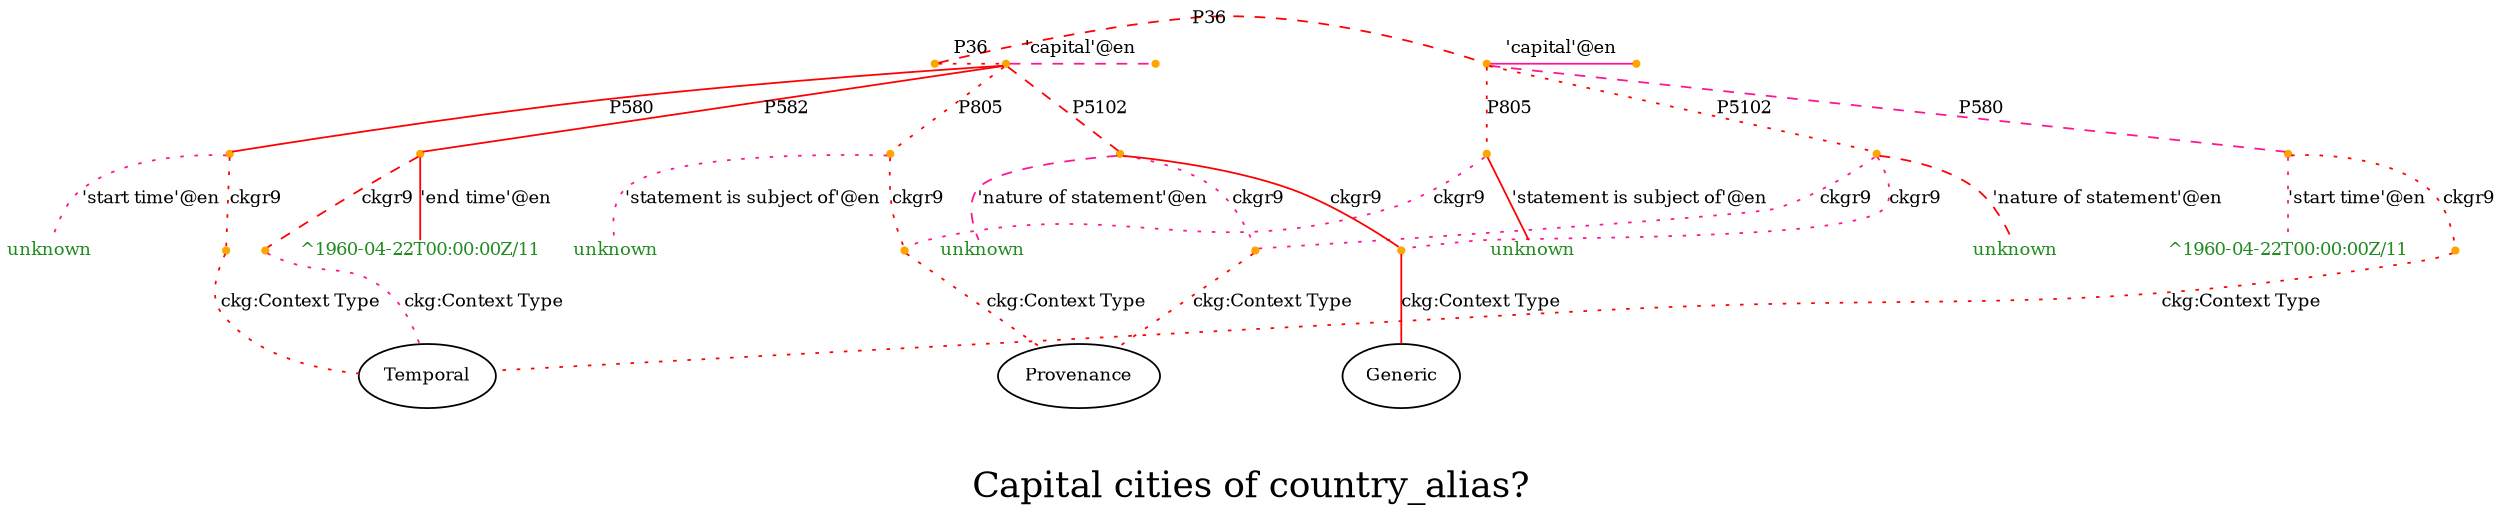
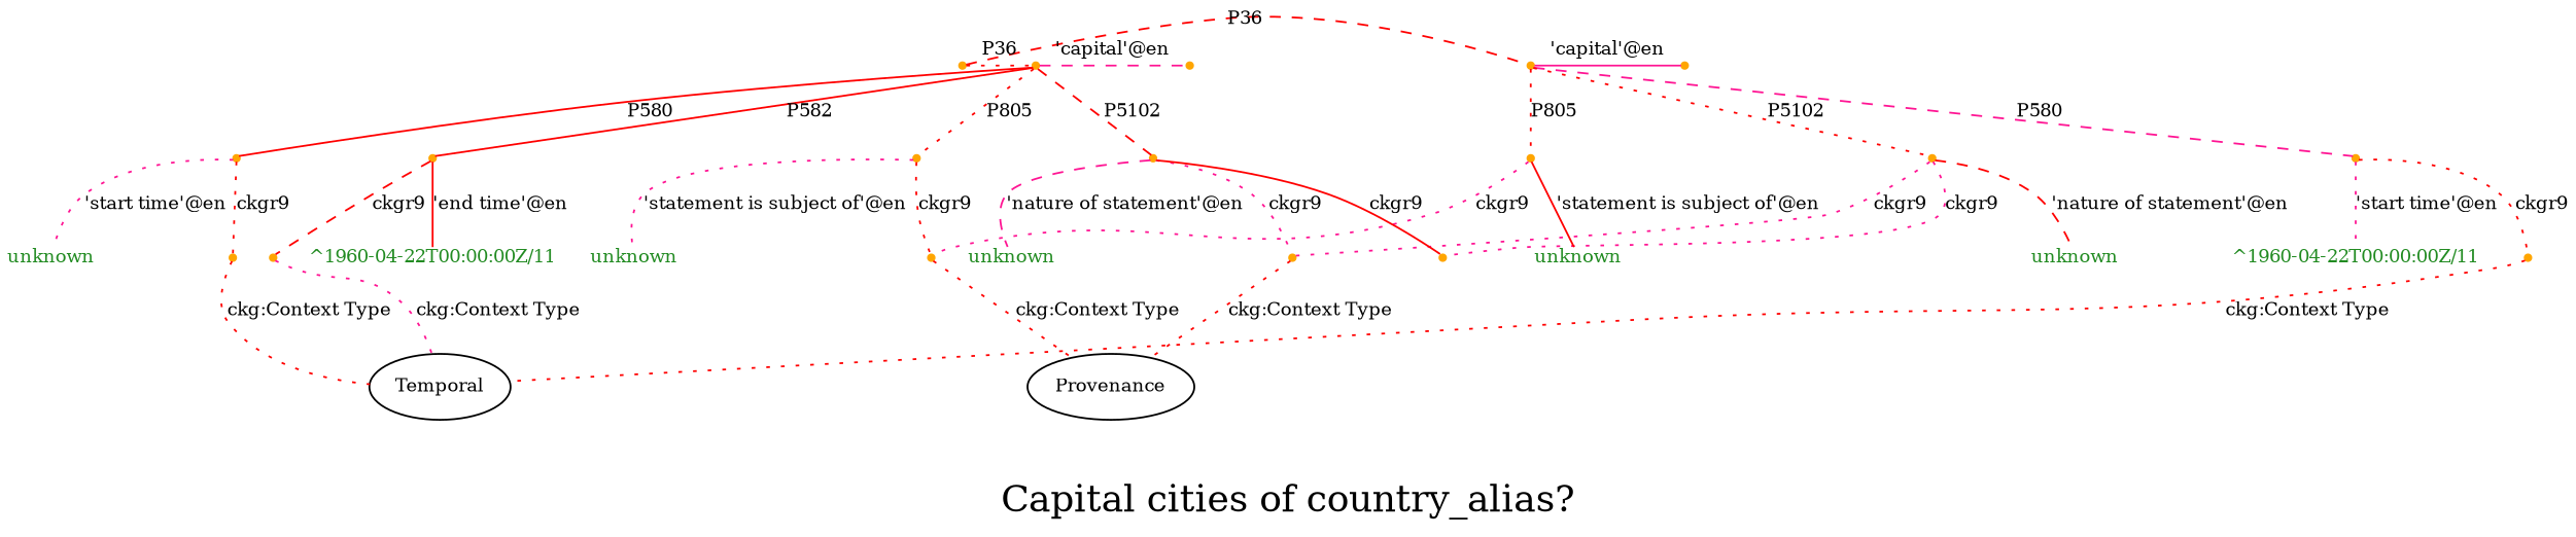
  strict graph {
    fontsize=20
    label="Capital cities of country_alias?"
    node [color=orange fontcolor=black fontsize=10 shape=point style=filled]
    edge [fontsize=10 color=red style=dotted]
    n1 [label="'Brazil'@en"]
    n2 [label="'Brasília'@en"]
    "Q155-P36-Q2844-dc7767a2-0"
    n4 [label="'Rio de Janeiro'@en"]
    "Q155-P36-Q8678-f61fa840-0"
    "Q155-P36-Q2844-dc7767a2-0-P580-a40689-0" [fontcolor=""]
    "Q155-P36-Q2844-dc7767a2-0-P5102"
    "Q155-P36-Q2844-dc7767a2-0-P805"
    n9 [fontcolor=forestgreen label="^1960-04-22T00:00:00Z/11" shape=plain color="" style=""]
    "Q155-P36-Q2844-dc7767a2-0-P580-a40689-0-P580" [fontcolor=forestgreen]
    n11 [label=Temporal shape=ellipse color="" style=""]
    "Q155-P36-Q8678-f61fa840-0-P580"
    "Q155-P36-Q8678-f61fa840-0-P5102"
    "Q155-P36-Q8678-f61fa840-0-P805"
    "Q155-P36-Q8678-f61fa840-0-P582-a40689-0"
    n16 [fontcolor=forestgreen label=unknown shape=plain color="" style=""]
    "ckg_c2-P580" [fontcolor=forestgreen]
    n18 [fontcolor=forestgreen label=unknown shape=plain color="" style=""]
    "ckg_c18-P5102" [fontcolor=forestgreen]
    "ckg_c186-P5102" [fontcolor=forestgreen]
    n21 [label=Provenance shape=ellipse color="" style=""]
    n22 [fontcolor=forestgreen label=unknown shape=plain color="" style=""]
-   n23 [label=Generic shape=ellipse color="" style=""]
    n24 [fontcolor=forestgreen label=unknown shape=plain color="" style=""]
    "ckg_c22-P805" [fontcolor=forestgreen]
    n26 [fontcolor=forestgreen label=unknown shape=plain color="" style=""]
    n27 [fontcolor=forestgreen label="^1960-04-22T00:00:00Z/11" shape=plain color="" style=""]
    "Q155-P36-Q8678-f61fa840-0-P582-a40689-0-P582" [fontcolor=forestgreen]
    subgraph sub_1 {
      rank=same
      n1
      n2
      "Q155-P36-Q2844-dc7767a2-0"
    }
    subgraph sub_2 {
      rank=same
      n1
      n4
      "Q155-P36-Q8678-f61fa840-0"
    }
    subgraph sub_3 {
      rank=same
      n1
      n2
      "Q155-P36-Q2844-dc7767a2-0"
    }
    subgraph sub_4 {
      rank=same
      n1
      n4
      "Q155-P36-Q8678-f61fa840-0"
    }
    subgraph sub_5 {
      rank=same
      n1
      n2
      "Q155-P36-Q2844-dc7767a2-0"
    }
    subgraph sub_6 {
      rank=same
      n1
      n4
      "Q155-P36-Q8678-f61fa840-0"
    }
    subgraph sub_7 {
      rank=same
      n1
      n2
      "Q155-P36-Q2844-dc7767a2-0"
    }
    subgraph sub_8 {
      rank=same
      n1
      n4
      "Q155-P36-Q8678-f61fa840-0"
    }
    subgraph sub_9 {
      rank=same
      n1
      n2
      "Q155-P36-Q2844-dc7767a2-0"
    }
    subgraph sub_10 {
      rank=same
      n1
      n4
      "Q155-P36-Q8678-f61fa840-0"
    }
    subgraph sub_11 {
      rank=same
      n1
      n2
      "Q155-P36-Q2844-dc7767a2-0"
    }
    subgraph sub_12 {
      rank=same
      n1
      n4
      "Q155-P36-Q8678-f61fa840-0"
    }
    subgraph sub_13 {
      rank=same
      n1
      n4
      "Q155-P36-Q8678-f61fa840-0"
    }
    n1 -- "Q155-P36-Q2844-dc7767a2-0" [label=P36 style=dashed]
    n1 -- "Q155-P36-Q8678-f61fa840-0" [label=P36]
    "Q155-P36-Q2844-dc7767a2-0" -- n2 [label="'capital'@en" color=deeppink style=solid]
    "Q155-P36-Q2844-dc7767a2-0" -- "Q155-P36-Q2844-dc7767a2-0-P580-a40689-0" [color=deeppink label=P580 style=dashed]
    "Q155-P36-Q2844-dc7767a2-0" -- "Q155-P36-Q2844-dc7767a2-0-P5102" [label=P5102]
    "Q155-P36-Q2844-dc7767a2-0" -- "Q155-P36-Q2844-dc7767a2-0-P805" [label=P805]
    "Q155-P36-Q8678-f61fa840-0" -- n4 [label="'capital'@en" color=deeppink style=dashed]
    "Q155-P36-Q8678-f61fa840-0" -- "Q155-P36-Q8678-f61fa840-0-P580" [label=P580 style=solid]
    "Q155-P36-Q8678-f61fa840-0" -- "Q155-P36-Q8678-f61fa840-0-P5102" [label=P5102 style=dashed]
    "Q155-P36-Q8678-f61fa840-0" -- "Q155-P36-Q8678-f61fa840-0-P805" [label=P805]
    "Q155-P36-Q8678-f61fa840-0" -- "Q155-P36-Q8678-f61fa840-0-P582-a40689-0" [label=P582 style=solid]
    "Q155-P36-Q2844-dc7767a2-0-P580-a40689-0" -- n9 [color=deeppink label="'start time'@en"]
    "Q155-P36-Q2844-dc7767a2-0-P580-a40689-0" -- "Q155-P36-Q2844-dc7767a2-0-P580-a40689-0-P580" [label=ckgr9]
    "Q155-P36-Q2844-dc7767a2-0-P5102" -- n18 [label="'nature of statement'@en" style=dashed]
    "Q155-P36-Q2844-dc7767a2-0-P5102" -- "ckg_c18-P5102" [label=ckgr9 color=deeppink]
    "Q155-P36-Q2844-dc7767a2-0-P5102" -- "ckg_c186-P5102" [label=ckgr9 color=deeppink]
    "Q155-P36-Q2844-dc7767a2-0-P805" -- n24 [label="'statement is subject of'@en" style=solid]
    "Q155-P36-Q2844-dc7767a2-0-P805" -- "ckg_c22-P805" [label=ckgr9 color=deeppink]
    "Q155-P36-Q2844-dc7767a2-0-P580-a40689-0-P580" -- n11 [label="ckg:Context Type"]
    "Q155-P36-Q8678-f61fa840-0-P580" -- n16 [color=deeppink label="'start time'@en"]
    "Q155-P36-Q8678-f61fa840-0-P580" -- "ckg_c2-P580" [label=ckgr9]
    "Q155-P36-Q8678-f61fa840-0-P5102" -- "ckg_c18-P5102" [label=ckgr9 color=deeppink]
    "Q155-P36-Q8678-f61fa840-0-P5102" -- "ckg_c186-P5102" [label=ckgr9 style=solid]
    "Q155-P36-Q8678-f61fa840-0-P5102" -- n22 [color=deeppink label="'nature of statement'@en" style=dashed]
    "Q155-P36-Q8678-f61fa840-0-P805" -- "ckg_c22-P805" [label=ckgr9]
    "Q155-P36-Q8678-f61fa840-0-P805" -- n26 [color=deeppink label="'statement is subject of'@en"]
    "Q155-P36-Q8678-f61fa840-0-P582-a40689-0" -- n27 [label="'end time'@en" style=solid]
    "Q155-P36-Q8678-f61fa840-0-P582-a40689-0" -- "Q155-P36-Q8678-f61fa840-0-P582-a40689-0-P582" [label=ckgr9 style=dashed]
    "ckg_c2-P580" -- n11 [label="ckg:Context Type"]
    "ckg_c18-P5102" -- n21 [label="ckg:Context Type"]
-   "ckg_c186-P5102" -- n23 [label="ckg:Context Type" style=solid]
    "ckg_c22-P805" -- n21 [label="ckg:Context Type"]
    "Q155-P36-Q8678-f61fa840-0-P582-a40689-0-P582" -- n11 [label="ckg:Context Type" color=deeppink]
  }
